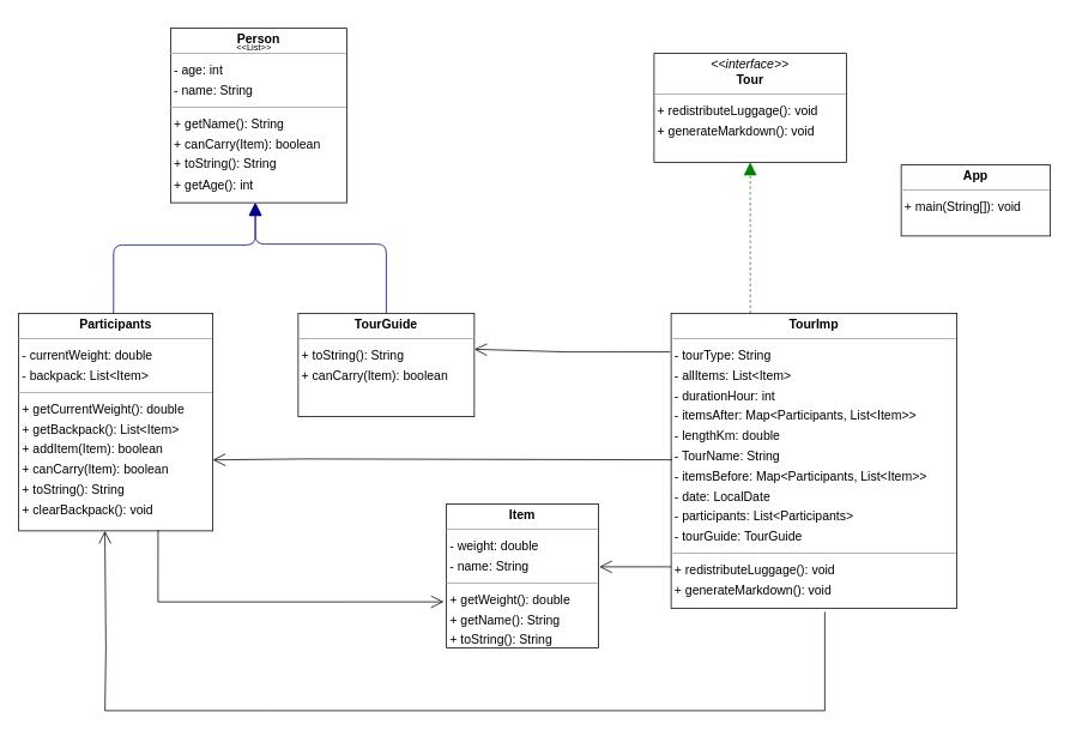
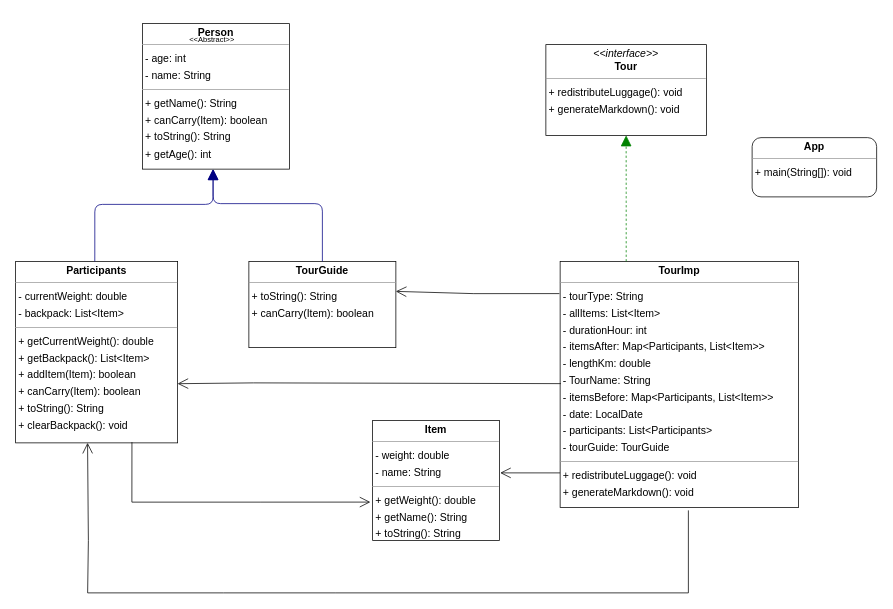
  <mxCell id="0" />
  <mxCell id="1" parent="0" />
- <mxCell id="2" value="&lt;p style=&quot;margin:0px;margin-top:4px;text-align:center;&quot;&gt;&lt;b&gt;App&lt;/b&gt;&lt;/p&gt;&lt;hr size=&quot;1&quot;/&gt;&lt;p style=&quot;margin:0 0 0 4px;line-height:1.6;&quot;&gt;+ main(String[]): void&lt;/p&gt;" style="verticalAlign=top;align=left;overflow=fill;fontSize=14;fontFamily=Helvetica;html=1;rounded=0;shadow=0;comic=0;labelBackgroundColor=none;strokeWidth=1;" parent="1" vertex="1"><mxGeometry x="1002" y="183" width="166" height="79" as="geometry" /></mxCell>
+ <mxCell id="2" value="&lt;p style=&quot;margin:0px;margin-top:4px;text-align:center;&quot;&gt;&lt;b&gt;App&lt;/b&gt;&lt;/p&gt;&lt;hr size=&quot;1&quot;/&gt;&lt;p style=&quot;margin:0 0 0 4px;line-height:1.6;&quot;&gt;+ main(String[]): void&lt;/p&gt;" style="verticalAlign=top;align=left;overflow=fill;fontSize=14;fontFamily=Helvetica;html=1;shadow=0;comic=0;labelBackgroundColor=none;strokeWidth=1;rounded=1;" parent="1" vertex="1"><mxGeometry x="1002" y="183" width="166" height="79" as="geometry" /></mxCell>
  <mxCell id="3" value="&lt;p style=&quot;margin:0px;margin-top:4px;text-align:center;&quot;&gt;&lt;b&gt;Item&lt;/b&gt;&lt;/p&gt;&lt;hr size=&quot;1&quot;/&gt;&lt;p style=&quot;margin:0 0 0 4px;line-height:1.6;&quot;&gt;- weight: double&lt;br/&gt;- name: String&lt;/p&gt;&lt;hr size=&quot;1&quot;/&gt;&lt;p style=&quot;margin:0 0 0 4px;line-height:1.6;&quot;&gt;+ getWeight(): double&lt;br/&gt;+ getName(): String&lt;br/&gt;+ toString(): String&lt;/p&gt;" style="verticalAlign=top;align=left;overflow=fill;fontSize=14;fontFamily=Helvetica;html=1;rounded=0;shadow=0;comic=0;labelBackgroundColor=none;strokeWidth=1;" parent="1" vertex="1"><mxGeometry x="496" y="560" width="169" height="160" as="geometry" /></mxCell>
  <mxCell id="4" value="&lt;p style=&quot;margin:0px;margin-top:4px;text-align:center;&quot;&gt;&lt;b&gt;Participants&lt;/b&gt;&lt;/p&gt;&lt;hr size=&quot;1&quot;/&gt;&lt;p style=&quot;margin:0 0 0 4px;line-height:1.6;&quot;&gt;- currentWeight: double&lt;br/&gt;- backpack: List&amp;lt;Item&amp;gt;&lt;/p&gt;&lt;hr size=&quot;1&quot;/&gt;&lt;p style=&quot;margin:0 0 0 4px;line-height:1.6;&quot;&gt;+ getCurrentWeight(): double&lt;br/&gt;+ getBackpack(): List&amp;lt;Item&amp;gt;&lt;br/&gt;+ addItem(Item): boolean&lt;br/&gt;+ canCarry(Item): boolean&lt;br/&gt;+ toString(): String&lt;br/&gt;+ clearBackpack(): void&lt;/p&gt;" style="verticalAlign=top;align=left;overflow=fill;fontSize=14;fontFamily=Helvetica;html=1;rounded=0;shadow=0;comic=0;labelBackgroundColor=none;strokeWidth=1;" parent="1" vertex="1"><mxGeometry x="20" y="348" width="216" height="242" as="geometry" /></mxCell>
  <mxCell id="5" value="&lt;p style=&quot;margin:0px;margin-top:4px;text-align:center;&quot;&gt;&lt;b&gt;Person&lt;/b&gt;&lt;/p&gt;&lt;hr size=&quot;1&quot;/&gt;&lt;p style=&quot;margin:0 0 0 4px;line-height:1.6;&quot;&gt;- age: int&lt;br/&gt;- name: String&lt;/p&gt;&lt;hr size=&quot;1&quot;/&gt;&lt;p style=&quot;margin:0 0 0 4px;line-height:1.6;&quot;&gt;+ getName(): String&lt;br/&gt;+ canCarry(Item): boolean&lt;br/&gt;+ toString(): String&lt;br/&gt;+ getAge(): int&lt;/p&gt;" style="verticalAlign=top;align=left;overflow=fill;fontSize=14;fontFamily=Helvetica;html=1;rounded=0;shadow=0;comic=0;labelBackgroundColor=none;strokeWidth=1;" parent="1" vertex="1"><mxGeometry x="189" y="31" width="196" height="194" as="geometry" /></mxCell>
  <mxCell id="6" value="&lt;p style=&quot;margin:0px;margin-top:4px;text-align:center;&quot;&gt;&lt;i&gt;&amp;lt;&amp;lt;interface&amp;gt;&amp;gt;&lt;/i&gt;&lt;br/&gt;&lt;b&gt;Tour&lt;/b&gt;&lt;/p&gt;&lt;hr size=&quot;1&quot;/&gt;&lt;p style=&quot;margin:0 0 0 4px;line-height:1.6;&quot;&gt;+ redistributeLuggage(): void&lt;br/&gt;+ generateMarkdown(): void&lt;/p&gt;" style="verticalAlign=top;align=left;overflow=fill;fontSize=14;fontFamily=Helvetica;html=1;rounded=0;shadow=0;comic=0;labelBackgroundColor=none;strokeWidth=1;" parent="1" vertex="1"><mxGeometry x="727" y="59" width="214" height="121" as="geometry" /></mxCell>
  <mxCell id="7" value="&lt;p style=&quot;margin:0px;margin-top:4px;text-align:center;&quot;&gt;&lt;b&gt;TourGuide&lt;/b&gt;&lt;/p&gt;&lt;hr size=&quot;1&quot;/&gt;&lt;p style=&quot;margin:0 0 0 4px;line-height:1.6;&quot;&gt;+ toString(): String&lt;br/&gt;+ canCarry(Item): boolean&lt;/p&gt;" style="verticalAlign=top;align=left;overflow=fill;fontSize=14;fontFamily=Helvetica;html=1;rounded=0;shadow=0;comic=0;labelBackgroundColor=none;strokeWidth=1;" parent="1" vertex="1"><mxGeometry x="331" y="348" width="196" height="115" as="geometry" /></mxCell>
  <mxCell id="8" value="&lt;p style=&quot;margin:0px;margin-top:4px;text-align:center;&quot;&gt;&lt;b&gt;TourImp&lt;/b&gt;&lt;/p&gt;&lt;hr size=&quot;1&quot;/&gt;&lt;p style=&quot;margin:0 0 0 4px;line-height:1.6;&quot;&gt;- tourType: String&lt;br/&gt;- allItems: List&amp;lt;Item&amp;gt;&lt;br/&gt;- durationHour: int&lt;br/&gt;- itemsAfter: Map&amp;lt;Participants, List&amp;lt;Item&amp;gt;&amp;gt;&lt;br/&gt;- lengthKm: double&lt;br/&gt;- TourName: String&lt;br/&gt;- itemsBefore: Map&amp;lt;Participants, List&amp;lt;Item&amp;gt;&amp;gt;&lt;br/&gt;- date: LocalDate&lt;br/&gt;- participants: List&amp;lt;Participants&amp;gt;&lt;br/&gt;- tourGuide: TourGuide&lt;/p&gt;&lt;hr size=&quot;1&quot;/&gt;&lt;p style=&quot;margin:0 0 0 4px;line-height:1.6;&quot;&gt;+ redistributeLuggage(): void&lt;br/&gt;+ generateMarkdown(): void&lt;/p&gt;" style="verticalAlign=top;align=left;overflow=fill;fontSize=14;fontFamily=Helvetica;html=1;rounded=0;shadow=0;comic=0;labelBackgroundColor=none;strokeWidth=1;" parent="1" vertex="1"><mxGeometry x="746" y="348" width="318" height="328" as="geometry" /></mxCell>
  <mxCell id="9" value="" style="html=1;rounded=1;edgeStyle=orthogonalEdgeStyle;dashed=0;startArrow=none;endArrow=block;endSize=12;strokeColor=#000082;exitX=0.489;exitY=0.013;exitDx=0;exitDy=0;entryX=0.481;entryY=1.000;entryDx=0;entryDy=0;" parent="1" source="4" target="5" edge="1"><mxGeometry width="50" height="50" relative="1" as="geometry"><Array as="points"><mxPoint x="126" y="272" /><mxPoint x="284" y="272" /></Array></mxGeometry></mxCell>
  <mxCell id="10" value="" style="html=1;rounded=1;edgeStyle=orthogonalEdgeStyle;dashed=0;startArrow=none;endArrow=block;endSize=12;strokeColor=#000082;exitX=0.500;exitY=0.000;exitDx=0;exitDy=0;entryX=0.481;entryY=1.000;entryDx=0;entryDy=0;" parent="1" source="7" target="5" edge="1"><mxGeometry width="50" height="50" relative="1" as="geometry"><Array as="points"><mxPoint x="429" y="271" /><mxPoint x="284" y="271" /></Array></mxGeometry></mxCell>
  <mxCell id="11" value="" style="html=1;rounded=1;edgeStyle=orthogonalEdgeStyle;dashed=1;startArrow=none;endArrow=block;endSize=12;strokeColor=#008200;exitX=0.277;exitY=0.000;exitDx=0;exitDy=0;entryX=0.500;entryY=1.000;entryDx=0;entryDy=0;" parent="1" source="8" target="6" edge="1"><mxGeometry width="50" height="50" relative="1" as="geometry"><Array as="points" /></mxGeometry></mxCell>
  <mxCell id="12" value="" style="endArrow=open;endFill=1;endSize=12;html=1;rounded=0;entryX=0.444;entryY=1;entryDx=0;entryDy=0;entryPerimeter=0;" parent="1" target="4" edge="1"><mxGeometry width="160" relative="1" as="geometry"><mxPoint x="917" y="680" as="sourcePoint" /><mxPoint x="127" y="600" as="targetPoint" /><Array as="points"><mxPoint x="917" y="790" /><mxPoint x="447" y="790" /><mxPoint x="297" y="790" /><mxPoint x="116" y="790" /><mxPoint x="117" y="720" /></Array></mxGeometry></mxCell>
  <mxCell id="13" value="" style="endArrow=open;endFill=1;endSize=12;html=1;rounded=0;entryX=1.005;entryY=0.38;entryDx=0;entryDy=0;entryPerimeter=0;" parent="1" edge="1"><mxGeometry width="160" relative="1" as="geometry"><mxPoint x="746" y="630.04" as="sourcePoint" /><mxPoint x="666.08" y="630" as="targetPoint" /><Array as="points" /></mxGeometry></mxCell>
  <mxCell id="14" value="" style="endArrow=open;endFill=1;endSize=12;html=1;rounded=0;entryX=1;entryY=0.674;entryDx=0;entryDy=0;entryPerimeter=0;" parent="1" target="4" edge="1"><mxGeometry width="160" relative="1" as="geometry"><mxPoint x="747" y="511" as="sourcePoint" /><mxPoint x="607" y="520" as="targetPoint" /><Array as="points"><mxPoint x="337" y="510" /></Array></mxGeometry></mxCell>
  <mxCell id="15" value="" style="endArrow=open;endFill=1;endSize=12;html=1;rounded=0;entryX=-0.018;entryY=0.681;entryDx=0;entryDy=0;entryPerimeter=0;exitX=0.718;exitY=0.996;exitDx=0;exitDy=0;exitPerimeter=0;" parent="1" source="4" target="3" edge="1"><mxGeometry width="160" relative="1" as="geometry"><mxPoint x="197" y="669" as="sourcePoint" /><mxPoint x="496" y="650" as="targetPoint" /><Array as="points"><mxPoint x="175" y="669" /><mxPoint x="347" y="669" /></Array></mxGeometry></mxCell>
  <mxCell id="16" value="" style="endArrow=open;endFill=1;endSize=12;html=1;rounded=0;entryX=1.031;entryY=0.348;entryDx=0;entryDy=0;entryPerimeter=0;exitX=-0.003;exitY=0.131;exitDx=0;exitDy=0;exitPerimeter=0;" parent="1" source="8" edge="1"><mxGeometry width="160" relative="1" as="geometry"><mxPoint x="738.966" y="390.968" as="sourcePoint" /><mxPoint x="526.996" y="388.02" as="targetPoint" /><Array as="points"><mxPoint x="630.92" y="391" /></Array></mxGeometry></mxCell>
- <mxCell id="17" value="&lt;sub&gt;&amp;lt;&amp;lt;List&amp;gt;&amp;gt;&lt;/sub&gt;" style="text;html=1;strokeColor=none;fillColor=none;align=center;verticalAlign=middle;whiteSpace=wrap;rounded=0;" vertex="1" parent="1"><mxGeometry x="217" y="20" width="130" height="60" as="geometry" /></mxCell>
+ <mxCell id="17" value="&lt;sub&gt;&amp;lt;&amp;lt;Abstract&amp;gt;&amp;gt;&lt;/sub&gt;" style="text;html=1;strokeColor=none;fillColor=none;align=center;verticalAlign=middle;whiteSpace=wrap;rounded=0;" vertex="1" parent="1"><mxGeometry x="217" y="20" width="130" height="60" as="geometry" /></mxCell>
